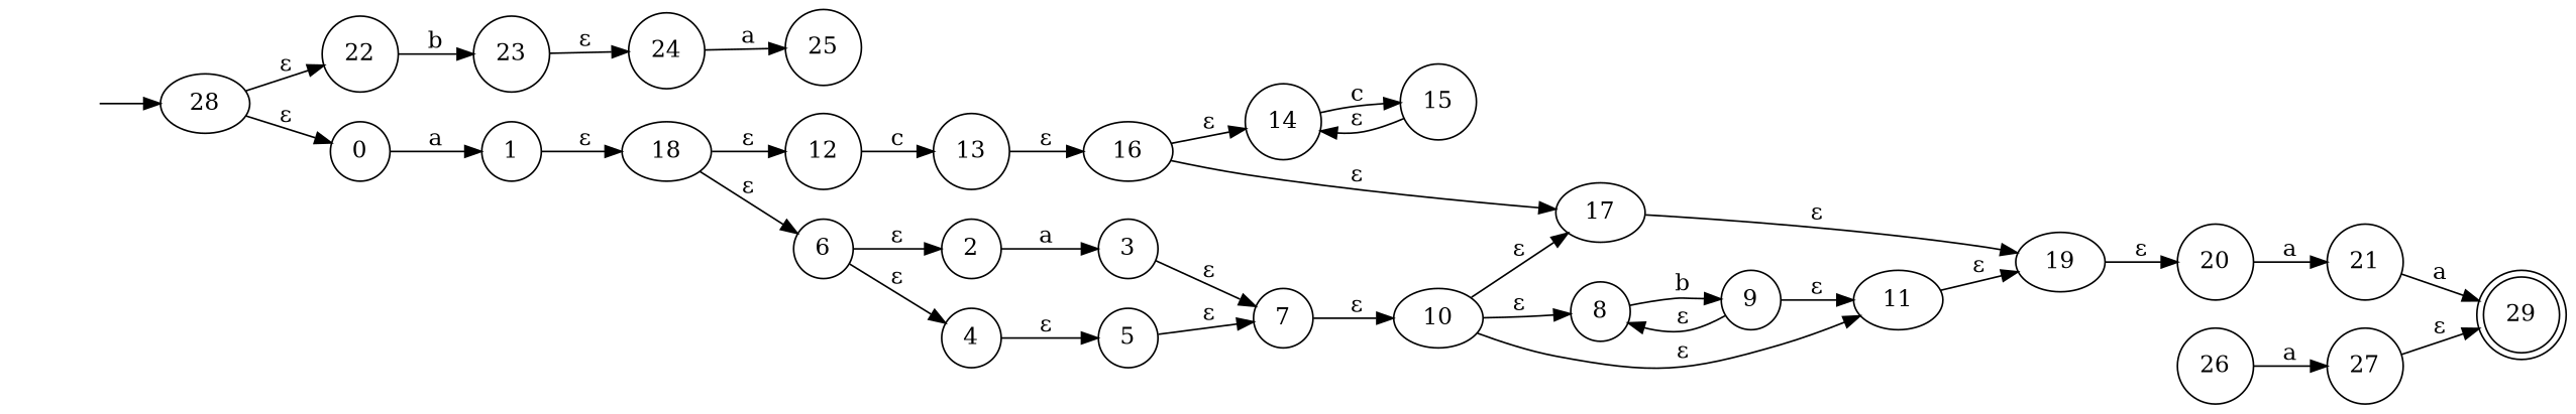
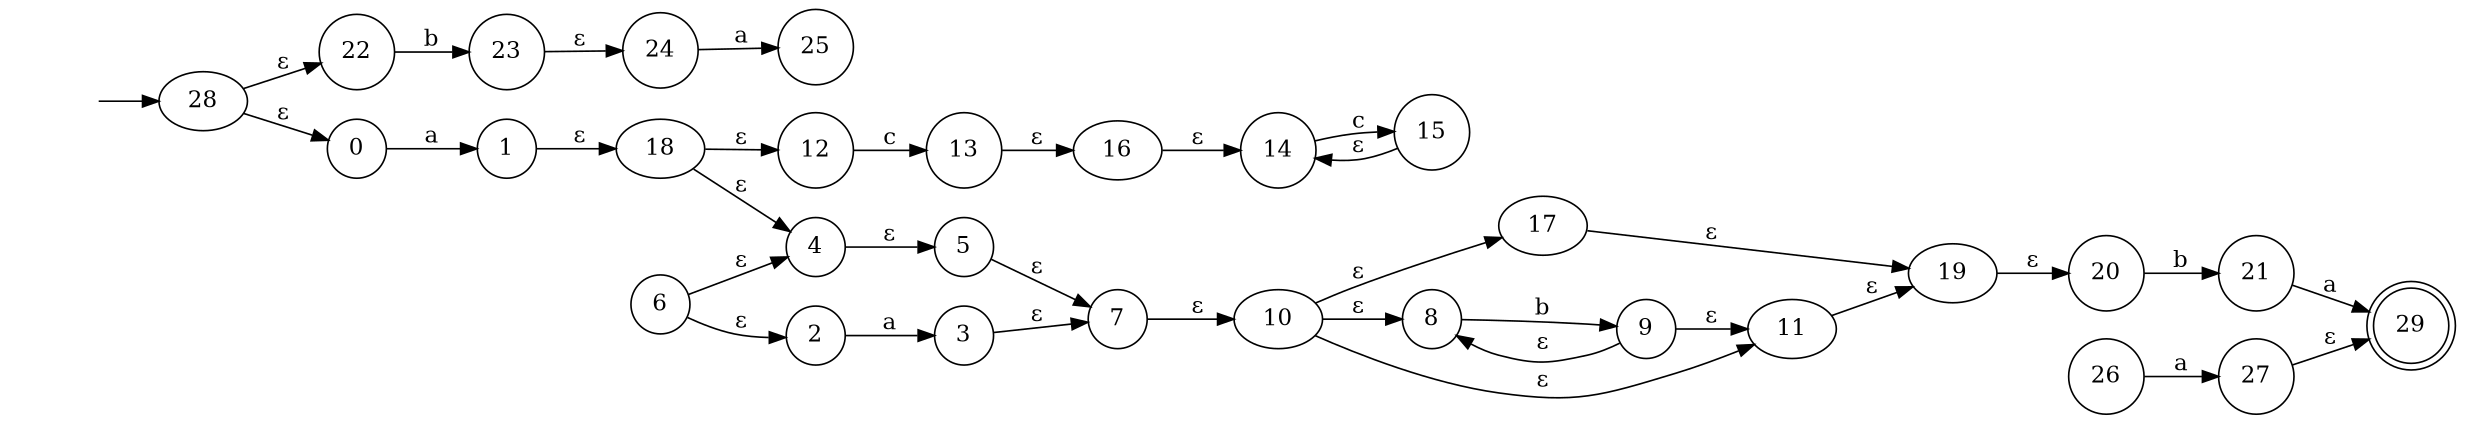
  digraph {
    fontname="DejaVu Serif"
    rankdir=LR
    node [fontname="DejaVu Serif" shape=circle]
    edge [fontname="DejaVu Serif"]
    "" [shape=plaintext]
    28 [shape=""]
    n3 [label=22]
    n4 [label=0]
    n5 [label=29 shape=doublecircle]
    n6 [label=25]
    n7 [label=26]
    n8 [label=27]
    n9 [label=1]
    18 [shape=""]
    n11 [label=12]
    n12 [label=6]
    n13 [label=13]
    16 [shape=""]
    n15 [label=15]
    n16 [label=14]
    17 [shape=""]
    19 [shape=""]
    n19 [label=23]
    n20 [label=24]
    n21 [label=2]
    n22 [label=4]
    n23 [label=3]
    n24 [label=5]
    n25 [label=7]
    10 [shape=""]
    n27 [label=8]
    11 [shape=""]
    n29 [label=21]
    n30 [label=9]
    n31 [label=20]
    "" -> 28
    28 -> n3 [label="ε"]
    28 -> n4 [label="ε"]
    n3 -> n19 [label=b]
    n4 -> n9 [label=a]
    n7 -> n8 [label=a]
    n8 -> n5 [label="ε"]
    n9 -> 18 [label="ε"]
    18 -> n11 [label="ε"]
-   18 -> n12 [label="ε"]
+   18 -> n22 [label="ε"]
    n11 -> n13 [label=c]
    n12 -> n21 [label="ε"]
    n12 -> n22 [label="ε"]
    n13 -> 16 [label="ε"]
    16 -> n16 [label="ε"]
-   16 -> 17 [label="ε"]
    n15 -> n16 [label="ε"]
    n16 -> n15 [label=c]
    17 -> 19 [label="ε"]
    19 -> n31 [label="ε"]
    n19 -> n20 [label="ε"]
    n20 -> n6 [label=a]
    n21 -> n23 [label=a]
    n22 -> n24 [label="ε"]
    n23 -> n25 [label="ε"]
    n24 -> n25 [label="ε"]
    n25 -> 10 [label="ε"]
    10 -> 17 [label="ε"]
    10 -> n27 [label="ε"]
    10 -> 11 [label="ε"]
    n27 -> n30 [label=b]
    11 -> 19 [label="ε"]
    n29 -> n5 [label=a]
    n30 -> n27 [label="ε"]
    n30 -> 11 [label="ε"]
-   n31 -> n29 [label=a]
+   n31 -> n29 [label=b]
  }
